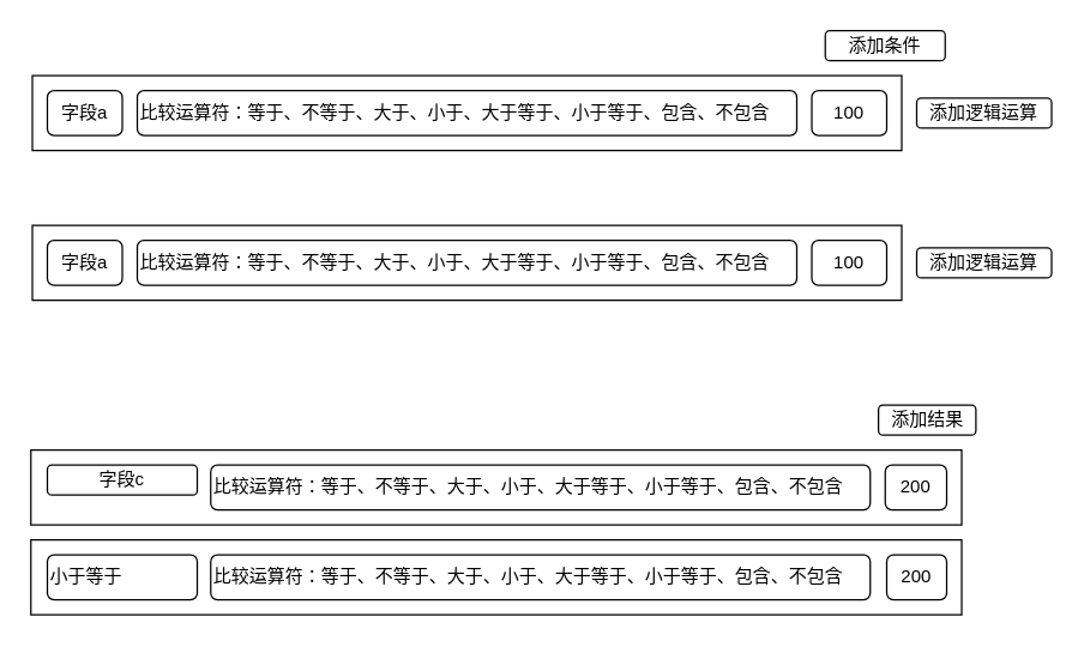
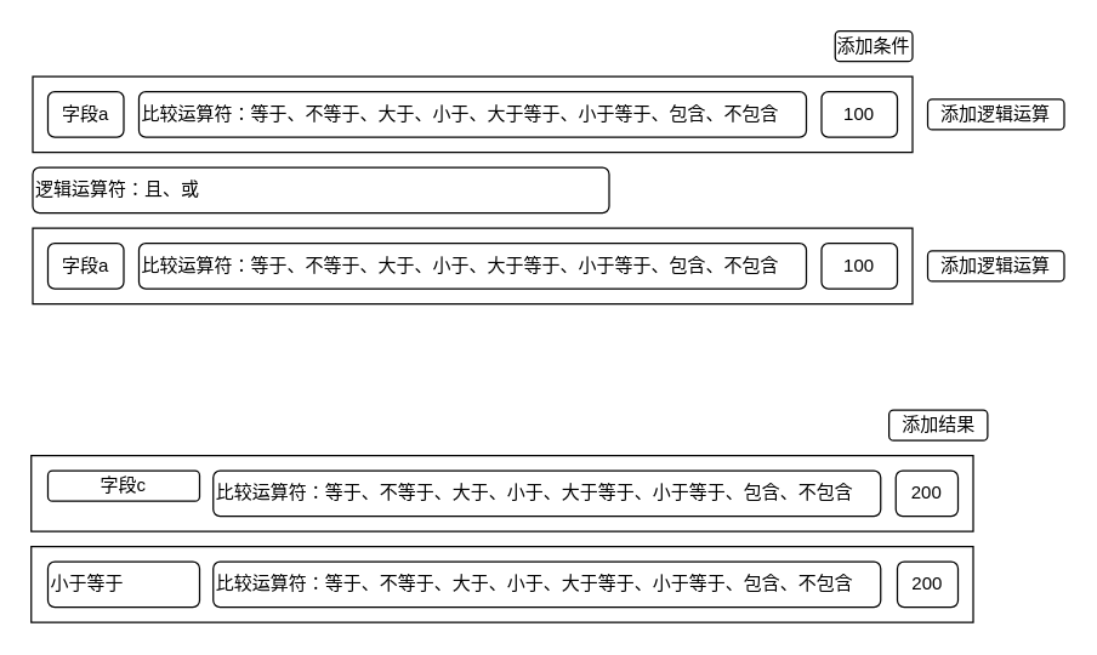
  <mxCell id="0" />
  <mxCell id="1" parent="0" />
  <mxCell id="2" value="" style="rounded=0;whiteSpace=wrap;html=1;" vertex="1" parent="1"><mxGeometry x="20" y="360" width="621" height="50" as="geometry" /></mxCell>
  <mxCell id="3" value="" style="rounded=0;whiteSpace=wrap;html=1;" vertex="1" parent="1"><mxGeometry x="21" y="50" width="580" height="50" as="geometry" /></mxCell>
- <mxCell id="4" value="添加条件" style="rounded=1;whiteSpace=wrap;html=1;" vertex="1" parent="1"><mxGeometry x="550" y="20" width="80" height="20" as="geometry" /></mxCell>
+ <mxCell id="4" value="添加条件" style="rounded=1;whiteSpace=wrap;html=1;" vertex="1" parent="1"><mxGeometry x="550" y="20" width="51" height="20" as="geometry" /></mxCell>
  <mxCell id="5" value="&lt;div style=&quot;text-align: left;&quot;&gt;&lt;span style=&quot;background-color: initial; text-align: center;&quot;&gt;添加结果&lt;/span&gt;&lt;/div&gt;" style="rounded=1;whiteSpace=wrap;html=1;" vertex="1" parent="1"><mxGeometry x="585.5" y="270" width="65" height="20" as="geometry" /></mxCell>
+ <mxCell id="6" value="逻辑运算符：且、或" style="rounded=1;whiteSpace=wrap;html=1;align=left;" vertex="1" parent="1"><mxGeometry x="21" y="110" width="380" height="30" as="geometry" /></mxCell>
  <mxCell id="7" value="小于等于" style="rounded=1;whiteSpace=wrap;html=1;align=left;" vertex="1" parent="1"><mxGeometry x="31" y="370" width="100" height="30" as="geometry" /></mxCell>
  <mxCell id="8" value="字段a" style="rounded=1;whiteSpace=wrap;html=1;align=center;" vertex="1" parent="1"><mxGeometry x="31" y="60" width="50" height="30" as="geometry" /></mxCell>
  <mxCell id="9" value="比较运算符：等于、不等于、大于、小于、大于等于、小于等于、包含、不包含" style="rounded=1;whiteSpace=wrap;html=1;align=left;" vertex="1" parent="1"><mxGeometry x="91" y="60" width="440" height="30" as="geometry" /></mxCell>
  <mxCell id="10" value="&lt;div&gt;100&lt;/div&gt;" style="rounded=1;whiteSpace=wrap;html=1;align=center;" vertex="1" parent="1"><mxGeometry x="541" y="60" width="50" height="30" as="geometry" /></mxCell>
  <mxCell id="11" value="比较运算符：等于、不等于、大于、小于、大于等于、小于等于、包含、不包含" style="rounded=1;whiteSpace=wrap;html=1;align=left;" vertex="1" parent="1"><mxGeometry x="140" y="370" width="440" height="30" as="geometry" /></mxCell>
  <mxCell id="12" value="200" style="rounded=1;whiteSpace=wrap;html=1;align=center;" vertex="1" parent="1"><mxGeometry x="591" y="370" width="40" height="30" as="geometry" /></mxCell>
  <mxCell id="13" value="" style="rounded=0;whiteSpace=wrap;html=1;" vertex="1" parent="1"><mxGeometry x="20" y="300" width="621" height="50" as="geometry" /></mxCell>
  <mxCell id="14" value="字段c" style="rounded=1;whiteSpace=wrap;html=1;align=center;" vertex="1" parent="1"><mxGeometry x="31" y="310" width="100" height="20" as="geometry" /></mxCell>
  <mxCell id="15" value="比较运算符：等于、不等于、大于、小于、大于等于、小于等于、包含、不包含" style="rounded=1;whiteSpace=wrap;html=1;align=left;" vertex="1" parent="1"><mxGeometry x="140" y="310" width="440" height="30" as="geometry" /></mxCell>
  <mxCell id="16" value="200" style="rounded=1;whiteSpace=wrap;html=1;align=center;" vertex="1" parent="1"><mxGeometry x="590" y="310" width="41" height="30" as="geometry" /></mxCell>
  <mxCell id="17" value="添加逻辑运算" style="rounded=1;whiteSpace=wrap;html=1;" vertex="1" parent="1"><mxGeometry x="611" y="65" width="90" height="20" as="geometry" /></mxCell>
  <mxCell id="18" value="" style="rounded=0;whiteSpace=wrap;html=1;" vertex="1" parent="1"><mxGeometry x="21" y="150" width="580" height="50" as="geometry" /></mxCell>
  <mxCell id="19" value="字段a" style="rounded=1;whiteSpace=wrap;html=1;align=center;" vertex="1" parent="1"><mxGeometry x="31" y="160" width="50" height="30" as="geometry" /></mxCell>
  <mxCell id="20" value="比较运算符：等于、不等于、大于、小于、大于等于、小于等于、包含、不包含" style="rounded=1;whiteSpace=wrap;html=1;align=left;" vertex="1" parent="1"><mxGeometry x="91" y="160" width="440" height="30" as="geometry" /></mxCell>
  <mxCell id="21" value="&lt;div&gt;100&lt;/div&gt;" style="rounded=1;whiteSpace=wrap;html=1;align=center;" vertex="1" parent="1"><mxGeometry x="541" y="160" width="50" height="30" as="geometry" /></mxCell>
  <mxCell id="22" value="添加逻辑运算" style="rounded=1;whiteSpace=wrap;html=1;" vertex="1" parent="1"><mxGeometry x="611" y="165" width="90" height="20" as="geometry" /></mxCell>
